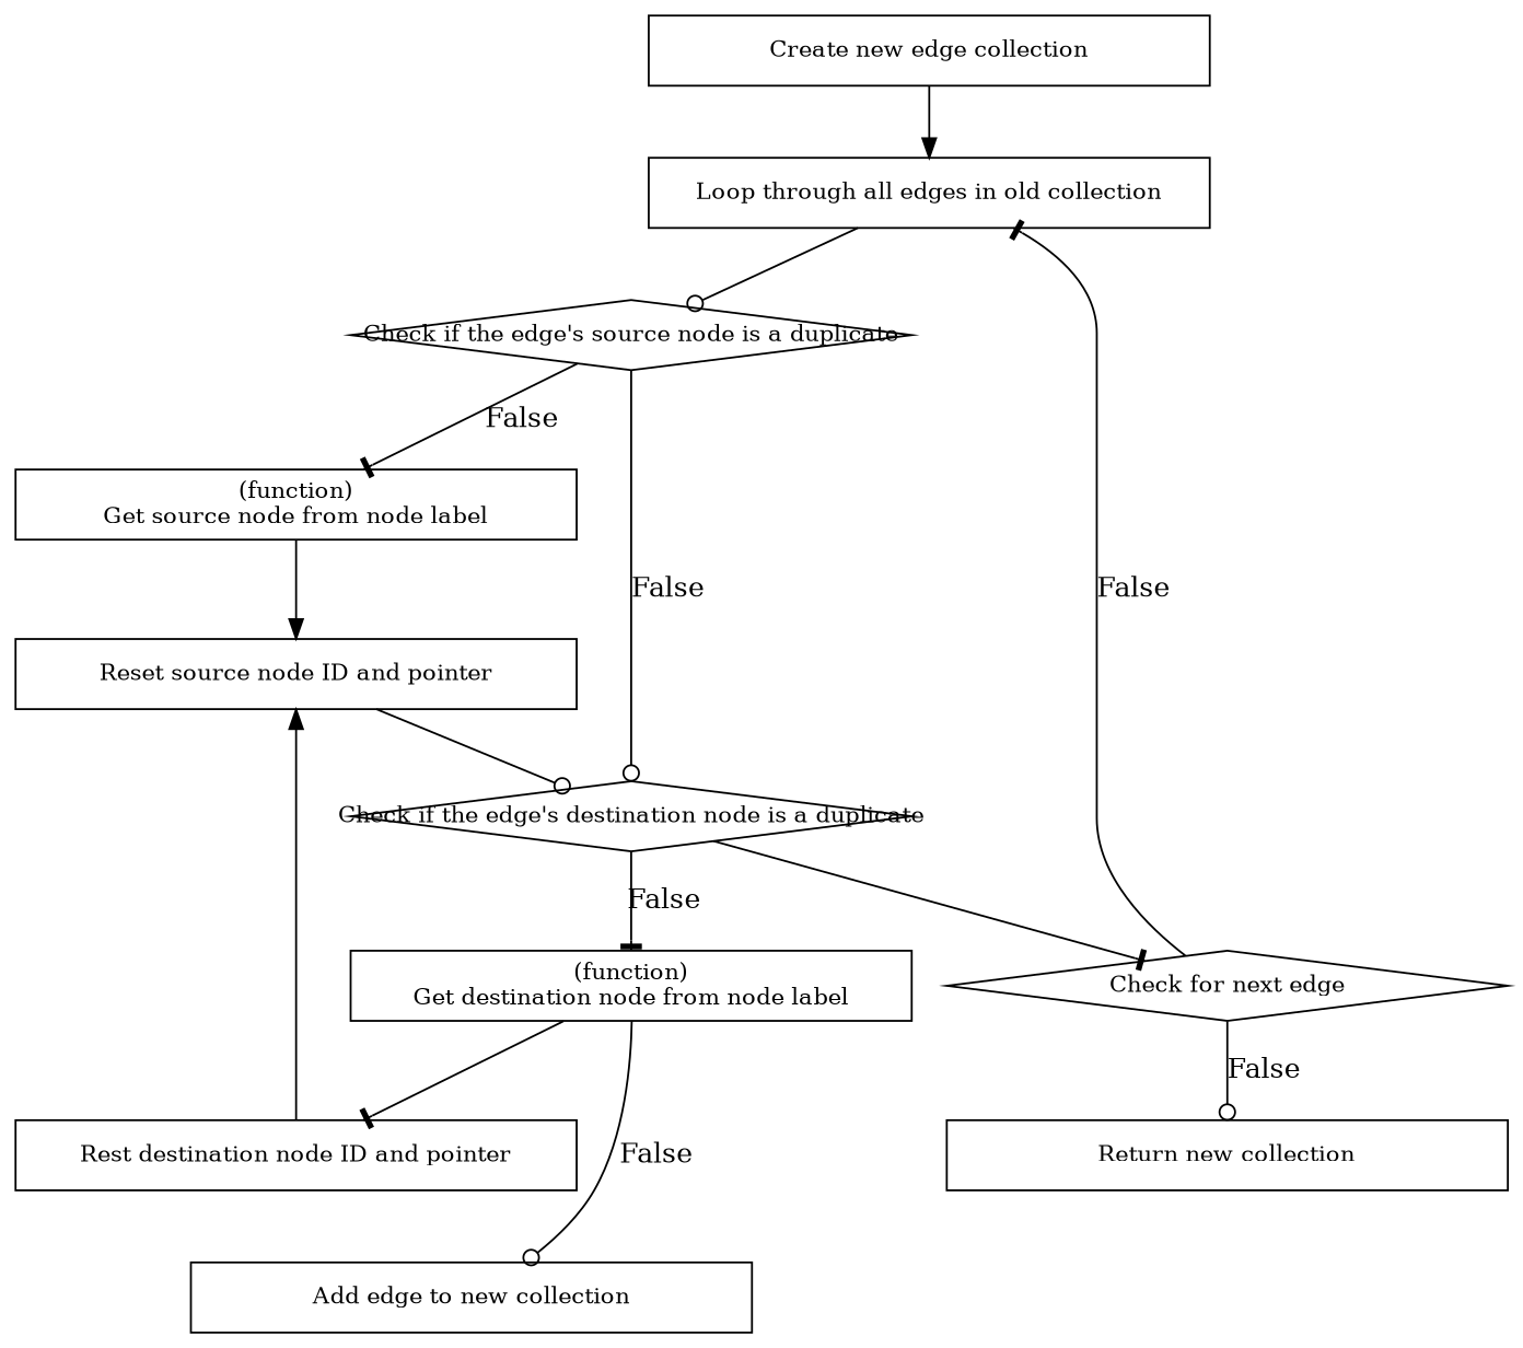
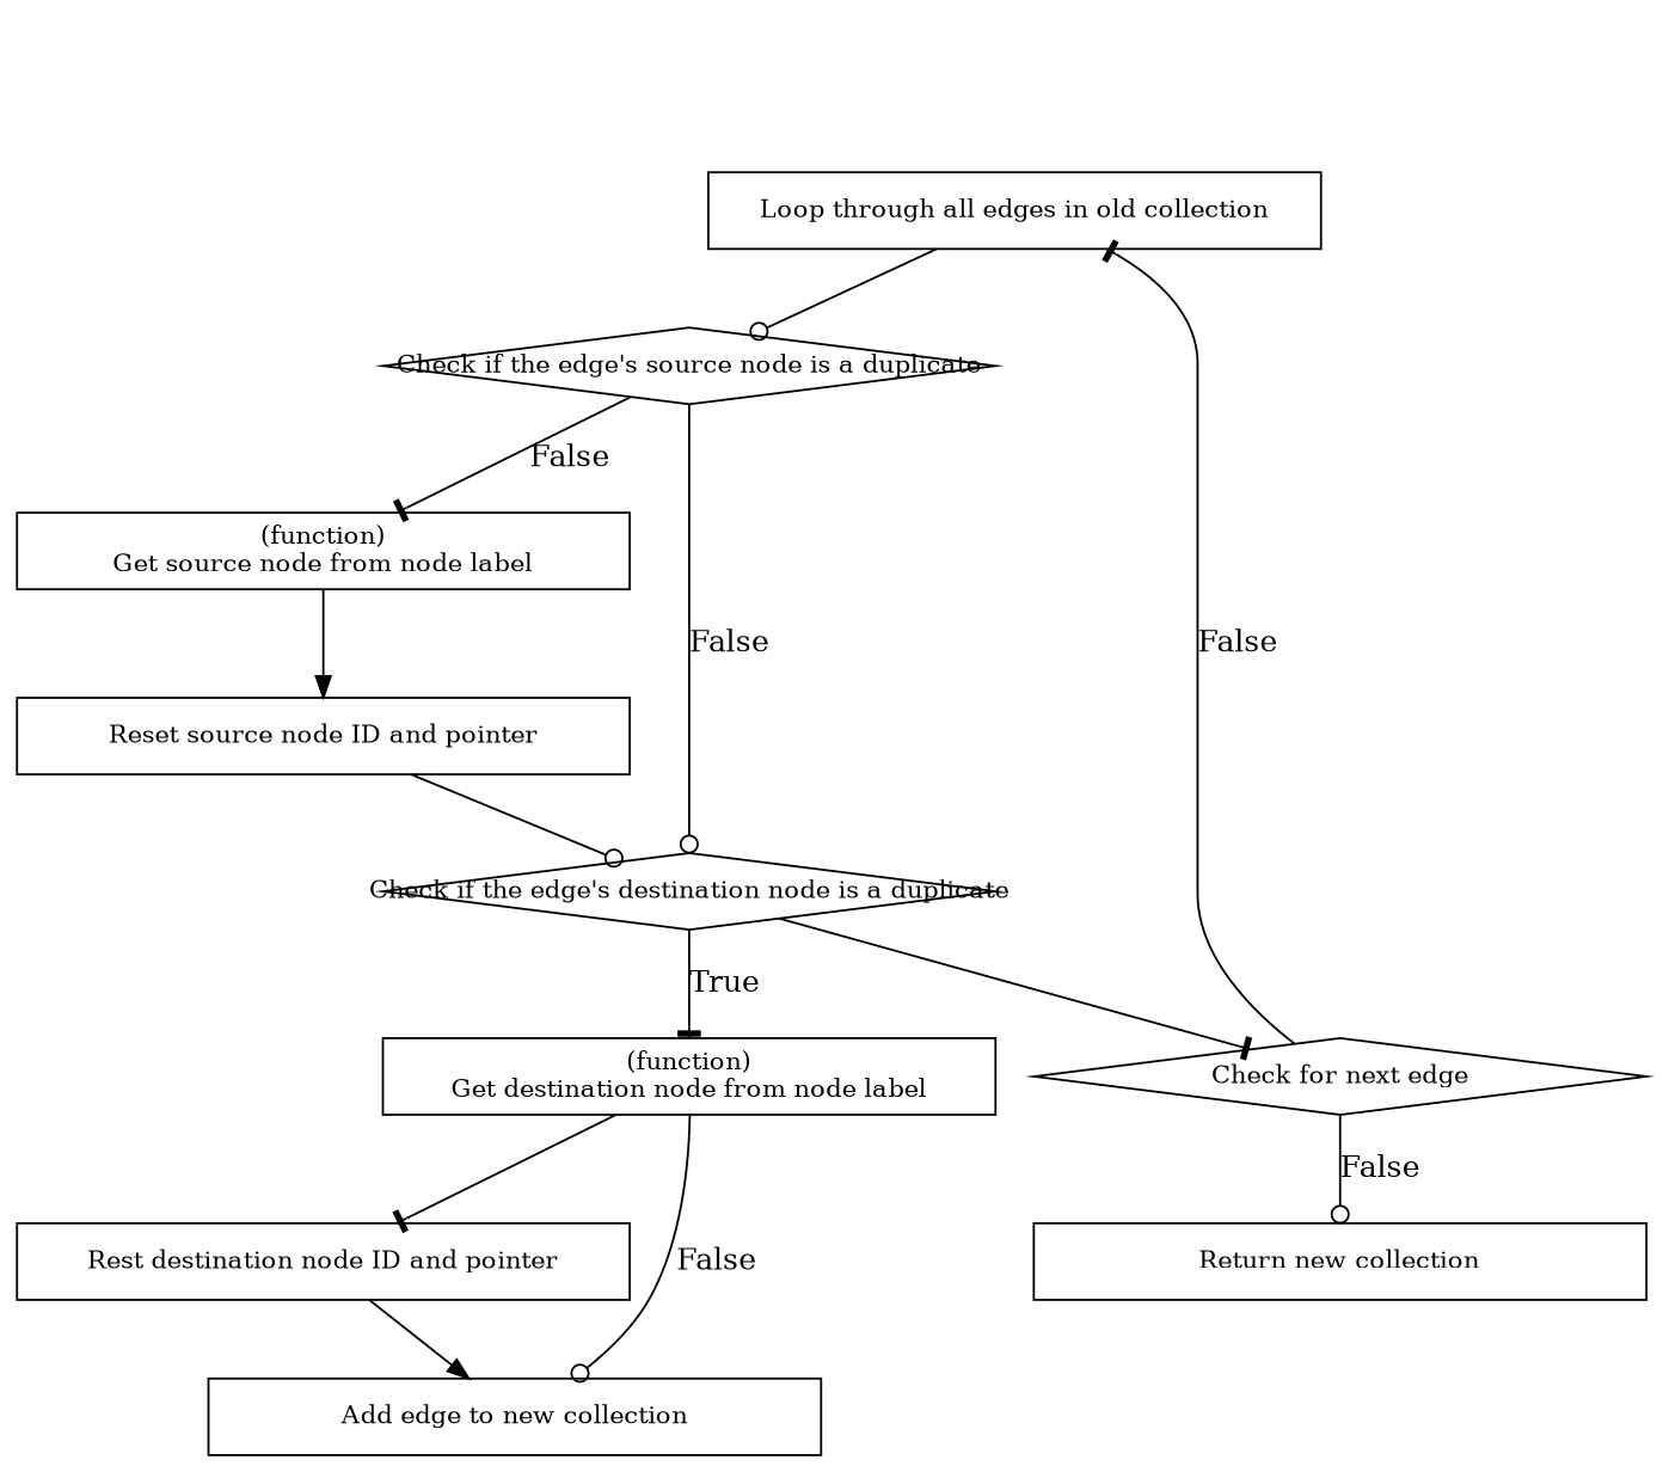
  digraph {
    rankdir=TB
    node [fixedsize=true fontsize=12 shape=rectangle]
    edge [arrowhead=odot]
-   n1 [height=0.5 label="Create new edge collection" width=4.0]
    n2 [height=0.5 label="Loop through all edges in old collection" width=4.0]
    n3 [height=0.5 label="Check if the edge's source node is a duplicate" shape=diamond width=4.0]
    n4 [height=0.5 label="(function)\nGet source node from node label" width=4.0]
    n5 [height=0.5 label="Check if the edge's destination node is a duplicate" shape=diamond width=4.0]
    n6 [height=0.5 label="Reset source node ID and pointer" width=4.0]
    n7 [height=0.5 label="(function)\nGet destination node from node label" width=4.0]
    n8 [height=0.5 label="Check for next edge" shape=diamond width=4.0]
    n9 [height=0.5 label="Rest destination node ID and pointer" width=4.0]
    n10 [height=0.5 label="Add edge to new collection" width=4.0]
    n11 [height=0.5 label="Return new collection" width=4.0]
-   n1 -> n2 [arrowhead=normal]
    n2 -> n3
    n3 -> n4 [arrowhead=tee label=False]
    n3 -> n5 [label=False]
    n4 -> n6 [arrowhead=normal]
-   n5 -> n7 [arrowhead=tee label=False]
+   n5 -> n7 [arrowhead=tee label=True]
    n5 -> n8 [arrowhead=tee]
    n6 -> n5
    n7 -> n9 [arrowhead=tee]
    n7 -> n10 [label=False]
    n8 -> n2 [arrowhead=tee label=False]
    n8 -> n11 [label=False]
-   n9 -> n6 [arrowhead=normal]
+   n9 -> n10 [arrowhead=normal]
  }
